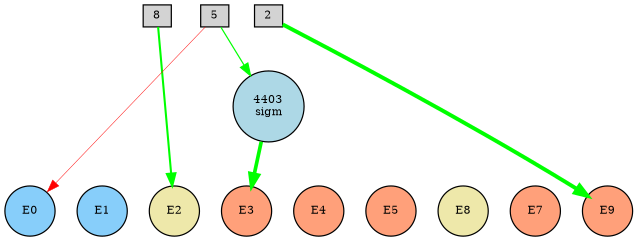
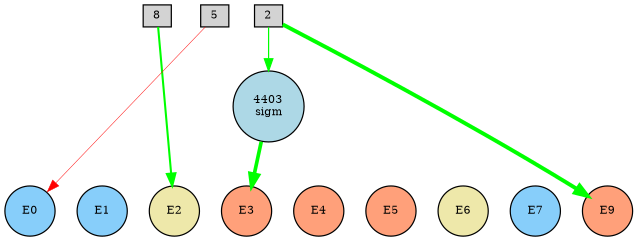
  digraph {
    node [fillcolor=lightsalmon fontsize=9 shape=circle style=filled]
    edge [style=invis]
    n1 [fillcolor=lightgray height=0.2 label=8 shape=box width=0.2]
    n2 [fillcolor=lightgray height=0.2 label=5 shape=box width=0.2]
    2 [fillcolor=lightgray height=0.2 shape=box width=0.2]
    E0 [fillcolor=lightskyblue height=0.2 width=0.2]
    E1 [fillcolor=lightskyblue height=0.2 width=0.2]
    E2 [fillcolor=palegoldenrod height=0.2 width=0.2]
    E3 [height=0.2 width=0.2]
    E4 [height=0.2 width=0.2]
    E5 [height=0.2 width=0.2]
-   E6 [fillcolor=palegoldenrod height=0.2 width=0.2 label=E8]
-   E7 [height=0.2 width=0.2]
+   E6 [fillcolor=palegoldenrod height=0.2 width=0.2]
+   E7 [fillcolor=lightskyblue height=0.2 width=0.2]
    n12 [height=0.2 label=E9 width=0.2]
    n13 [fillcolor=lightblue height=0.2 label="4403\nsigm" width=0.2]
    subgraph sub_1 {
      rank=source
      n1
      n2
      2
    }
    subgraph sub_2 {
      rank=sink
      E0
      E1
      E2
      E3
      E4
      E5
      E6
      E7
      n12
    }
    n1 -> n2
    n1 -> E2 [color=green penwidth=1.6838008402308533 style=solid]
    n2 -> 2
    n2 -> E0 [color=red penwidth=0.38548886855874775 style=solid]
-   n2 -> n13 [color=green penwidth=0.9838517384409712 style=solid]
+   2 -> n13 [color=green penwidth=0.9838517384409712 style=solid]
    2 -> n12 [color=green penwidth=3.223193675771787 style=solid]
    E0 -> E1
    E1 -> E2
    E2 -> E3
    E3 -> E4
    E4 -> E5
    E5 -> E6
    E6 -> E7
    E7 -> n12
    n13 -> E3 [color=green penwidth=2.992900003687778 style=solid]
  }
